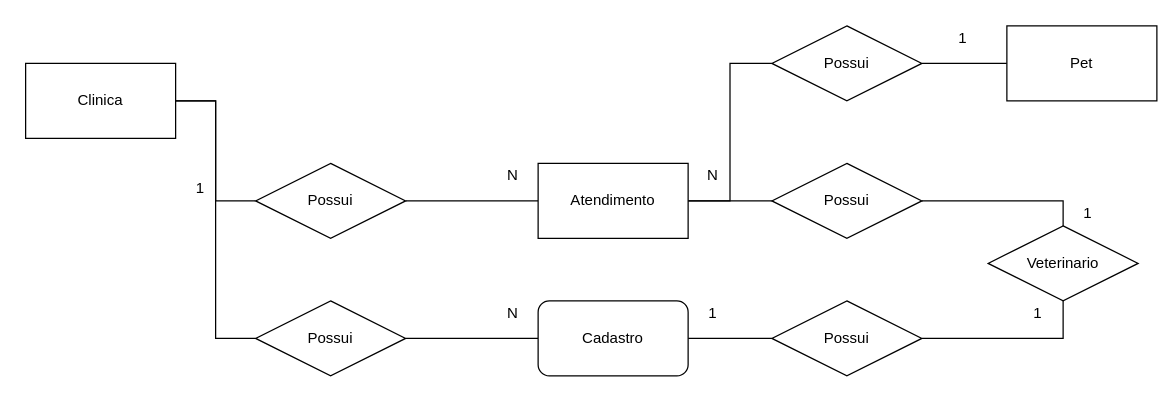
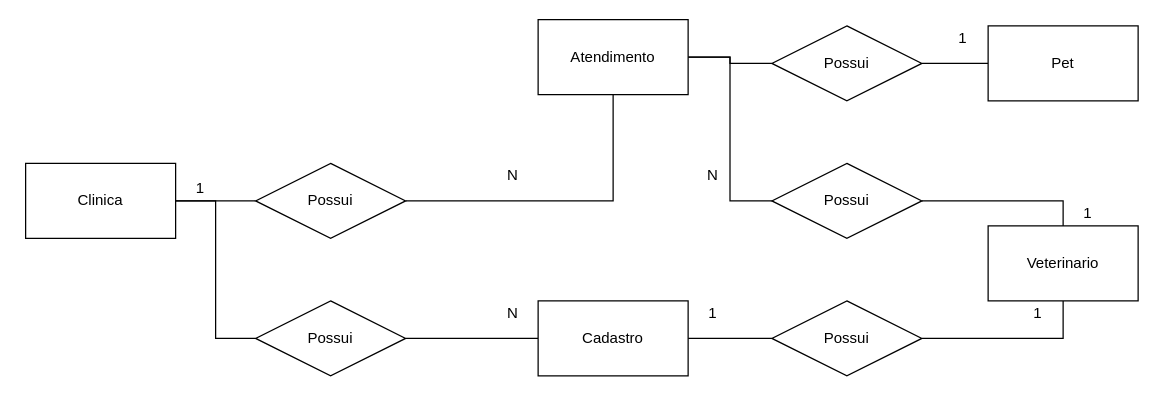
  <mxCell id="0" />
  <mxCell id="1" parent="0" />
  <mxCell id="2" style="edgeStyle=orthogonalEdgeStyle;rounded=0;orthogonalLoop=1;jettySize=auto;html=1;entryX=0;entryY=0.5;entryDx=0;entryDy=0;endArrow=none;endFill=0;" parent="1" source="4" target="6" edge="1"><mxGeometry relative="1" as="geometry" /></mxCell>
  <mxCell id="3" style="edgeStyle=orthogonalEdgeStyle;rounded=0;orthogonalLoop=1;jettySize=auto;html=1;entryX=0;entryY=0.5;entryDx=0;entryDy=0;endArrow=none;endFill=0;" parent="1" source="4" target="15" edge="1"><mxGeometry relative="1" as="geometry" /></mxCell>
- <mxCell id="4" value="Clinica" style="rounded=0;whiteSpace=wrap;html=1;" parent="1" vertex="1"><mxGeometry x="20" y="50" width="120" height="60" as="geometry" /></mxCell>
+ <mxCell id="4" value="Clinica" style="rounded=0;whiteSpace=wrap;html=1;" parent="1" vertex="1"><mxGeometry x="20" y="130" width="120" height="60" as="geometry" /></mxCell>
  <mxCell id="5" style="edgeStyle=orthogonalEdgeStyle;rounded=0;orthogonalLoop=1;jettySize=auto;html=1;endArrow=none;endFill=0;" parent="1" source="6" target="10" edge="1"><mxGeometry relative="1" as="geometry" /></mxCell>
  <mxCell id="6" value="Possui" style="shape=rhombus;perimeter=rhombusPerimeter;whiteSpace=wrap;html=1;align=center;" parent="1" vertex="1"><mxGeometry x="204" y="130" width="120" height="60" as="geometry" /></mxCell>
  <mxCell id="7" value="1" style="text;html=1;strokeColor=none;fillColor=none;align=center;verticalAlign=middle;whiteSpace=wrap;rounded=0;" parent="1" vertex="1"><mxGeometry x="140" y="140" width="40" height="20" as="geometry" /></mxCell>
  <mxCell id="8" style="edgeStyle=orthogonalEdgeStyle;rounded=0;orthogonalLoop=1;jettySize=auto;html=1;entryX=0;entryY=0.5;entryDx=0;entryDy=0;endArrow=none;endFill=0;" parent="1" source="10" target="13" edge="1"><mxGeometry relative="1" as="geometry" /></mxCell>
  <mxCell id="9" style="edgeStyle=orthogonalEdgeStyle;rounded=0;orthogonalLoop=1;jettySize=auto;html=1;entryX=0;entryY=0.5;entryDx=0;entryDy=0;endArrow=none;endFill=0;" parent="1" source="10" target="22" edge="1"><mxGeometry relative="1" as="geometry" /></mxCell>
- <mxCell id="10" value="Atendimento" style="rounded=0;whiteSpace=wrap;html=1;" parent="1" vertex="1"><mxGeometry x="430" y="130" width="120" height="60" as="geometry" /></mxCell>
+ <mxCell id="10" value="Atendimento" style="rounded=0;whiteSpace=wrap;html=1;" parent="1" vertex="1"><mxGeometry x="430" y="15" width="120" height="60" as="geometry" /></mxCell>
  <mxCell id="11" value="N" style="text;html=1;strokeColor=none;fillColor=none;align=center;verticalAlign=middle;whiteSpace=wrap;rounded=0;" parent="1" vertex="1"><mxGeometry x="390" y="130" width="40" height="20" as="geometry" /></mxCell>
  <mxCell id="12" style="edgeStyle=orthogonalEdgeStyle;rounded=0;orthogonalLoop=1;jettySize=auto;html=1;entryX=0.5;entryY=0;entryDx=0;entryDy=0;endArrow=none;endFill=0;" parent="1" source="13" target="20" edge="1"><mxGeometry relative="1" as="geometry" /></mxCell>
  <mxCell id="13" value="Possui" style="shape=rhombus;perimeter=rhombusPerimeter;whiteSpace=wrap;html=1;align=center;" parent="1" vertex="1"><mxGeometry x="617" y="130" width="120" height="60" as="geometry" /></mxCell>
  <mxCell id="14" style="edgeStyle=orthogonalEdgeStyle;rounded=0;orthogonalLoop=1;jettySize=auto;html=1;entryX=0;entryY=0.5;entryDx=0;entryDy=0;endArrow=none;endFill=0;" parent="1" source="15" target="17" edge="1"><mxGeometry relative="1" as="geometry" /></mxCell>
  <mxCell id="15" value="Possui" style="shape=rhombus;perimeter=rhombusPerimeter;whiteSpace=wrap;html=1;align=center;" parent="1" vertex="1"><mxGeometry x="204" y="240" width="120" height="60" as="geometry" /></mxCell>
  <mxCell id="16" style="edgeStyle=orthogonalEdgeStyle;rounded=0;orthogonalLoop=1;jettySize=auto;html=1;entryX=0;entryY=0.5;entryDx=0;entryDy=0;endArrow=none;endFill=0;" parent="1" source="17" target="19" edge="1"><mxGeometry relative="1" as="geometry" /></mxCell>
- <mxCell id="17" value="Cadastro" style="whiteSpace=wrap;html=1;rounded=1;" parent="1" vertex="1"><mxGeometry x="430" y="240" width="120" height="60" as="geometry" /></mxCell>
+ <mxCell id="17" value="Cadastro" style="rounded=0;whiteSpace=wrap;html=1;" parent="1" vertex="1"><mxGeometry x="430" y="240" width="120" height="60" as="geometry" /></mxCell>
  <mxCell id="18" style="edgeStyle=orthogonalEdgeStyle;rounded=0;orthogonalLoop=1;jettySize=auto;html=1;entryX=0.5;entryY=1;entryDx=0;entryDy=0;endArrow=none;endFill=0;" parent="1" source="19" target="20" edge="1"><mxGeometry relative="1" as="geometry" /></mxCell>
  <mxCell id="19" value="Possui" style="shape=rhombus;perimeter=rhombusPerimeter;whiteSpace=wrap;html=1;align=center;" parent="1" vertex="1"><mxGeometry x="617" y="240" width="120" height="60" as="geometry" /></mxCell>
- <mxCell id="20" value="Veterinario" style="rhombus;whiteSpace=wrap;html=1;" parent="1" vertex="1"><mxGeometry x="790" y="180" width="120" height="60" as="geometry" /></mxCell>
+ <mxCell id="20" value="Veterinario" style="rounded=0;whiteSpace=wrap;html=1;" parent="1" vertex="1"><mxGeometry x="790" y="180" width="120" height="60" as="geometry" /></mxCell>
  <mxCell id="21" style="edgeStyle=orthogonalEdgeStyle;rounded=0;orthogonalLoop=1;jettySize=auto;html=1;entryX=0;entryY=0.5;entryDx=0;entryDy=0;endArrow=none;endFill=0;" parent="1" source="22" target="23" edge="1"><mxGeometry relative="1" as="geometry" /></mxCell>
  <mxCell id="22" value="Possui" style="shape=rhombus;perimeter=rhombusPerimeter;whiteSpace=wrap;html=1;align=center;" parent="1" vertex="1"><mxGeometry x="617" y="20" width="120" height="60" as="geometry" /></mxCell>
- <mxCell id="23" value="Pet" style="rounded=0;whiteSpace=wrap;html=1;" parent="1" vertex="1"><mxGeometry x="805" y="20" width="120" height="60" as="geometry" /></mxCell>
+ <mxCell id="23" value="Pet" style="rounded=0;whiteSpace=wrap;html=1;" parent="1" vertex="1"><mxGeometry x="790" y="20" width="120" height="60" as="geometry" /></mxCell>
  <mxCell id="24" value="N" style="text;html=1;strokeColor=none;fillColor=none;align=center;verticalAlign=middle;whiteSpace=wrap;rounded=0;" parent="1" vertex="1"><mxGeometry x="390" y="240" width="40" height="20" as="geometry" /></mxCell>
  <mxCell id="25" value="1" style="text;html=1;strokeColor=none;fillColor=none;align=center;verticalAlign=middle;whiteSpace=wrap;rounded=0;" parent="1" vertex="1"><mxGeometry x="550" y="240" width="40" height="20" as="geometry" /></mxCell>
  <mxCell id="26" value="1" style="text;html=1;strokeColor=none;fillColor=none;align=center;verticalAlign=middle;whiteSpace=wrap;rounded=0;" parent="1" vertex="1"><mxGeometry x="810" y="240" width="40" height="20" as="geometry" /></mxCell>
  <mxCell id="27" value="N" style="text;html=1;strokeColor=none;fillColor=none;align=center;verticalAlign=middle;whiteSpace=wrap;rounded=0;" parent="1" vertex="1"><mxGeometry x="550" y="130" width="40" height="20" as="geometry" /></mxCell>
  <mxCell id="28" value="1" style="text;html=1;strokeColor=none;fillColor=none;align=center;verticalAlign=middle;whiteSpace=wrap;rounded=0;" parent="1" vertex="1"><mxGeometry x="750" y="20" width="40" height="20" as="geometry" /></mxCell>
  <mxCell id="29" value="1" style="text;html=1;strokeColor=none;fillColor=none;align=center;verticalAlign=middle;whiteSpace=wrap;rounded=0;" parent="1" vertex="1"><mxGeometry x="850" y="160" width="40" height="20" as="geometry" /></mxCell>
